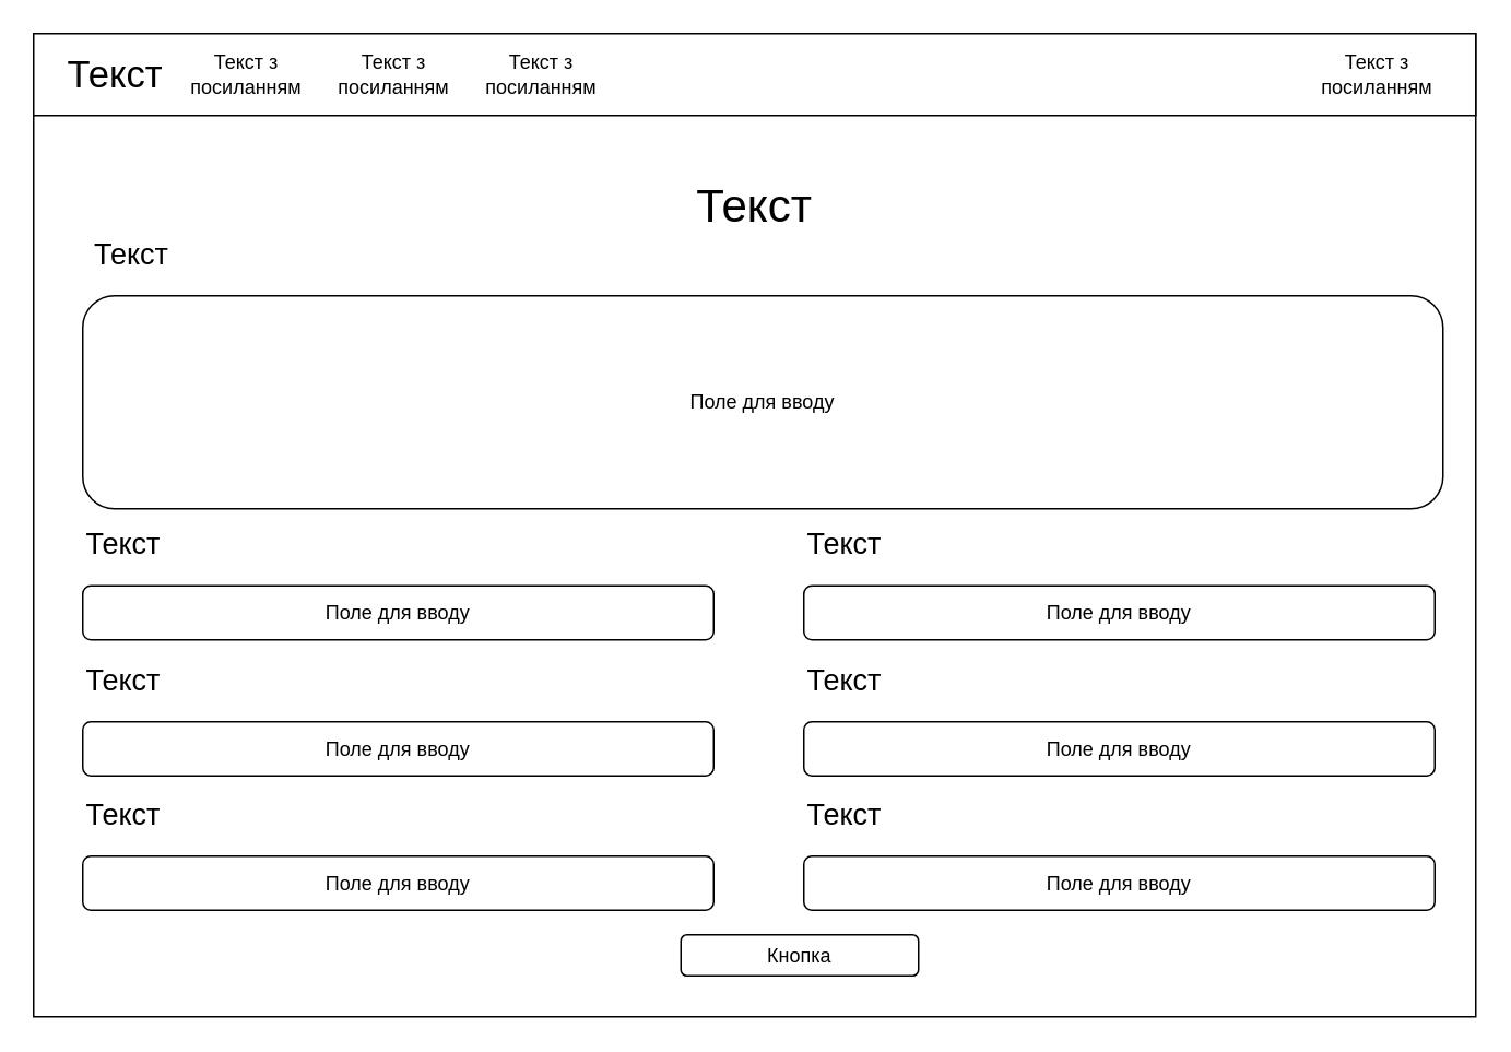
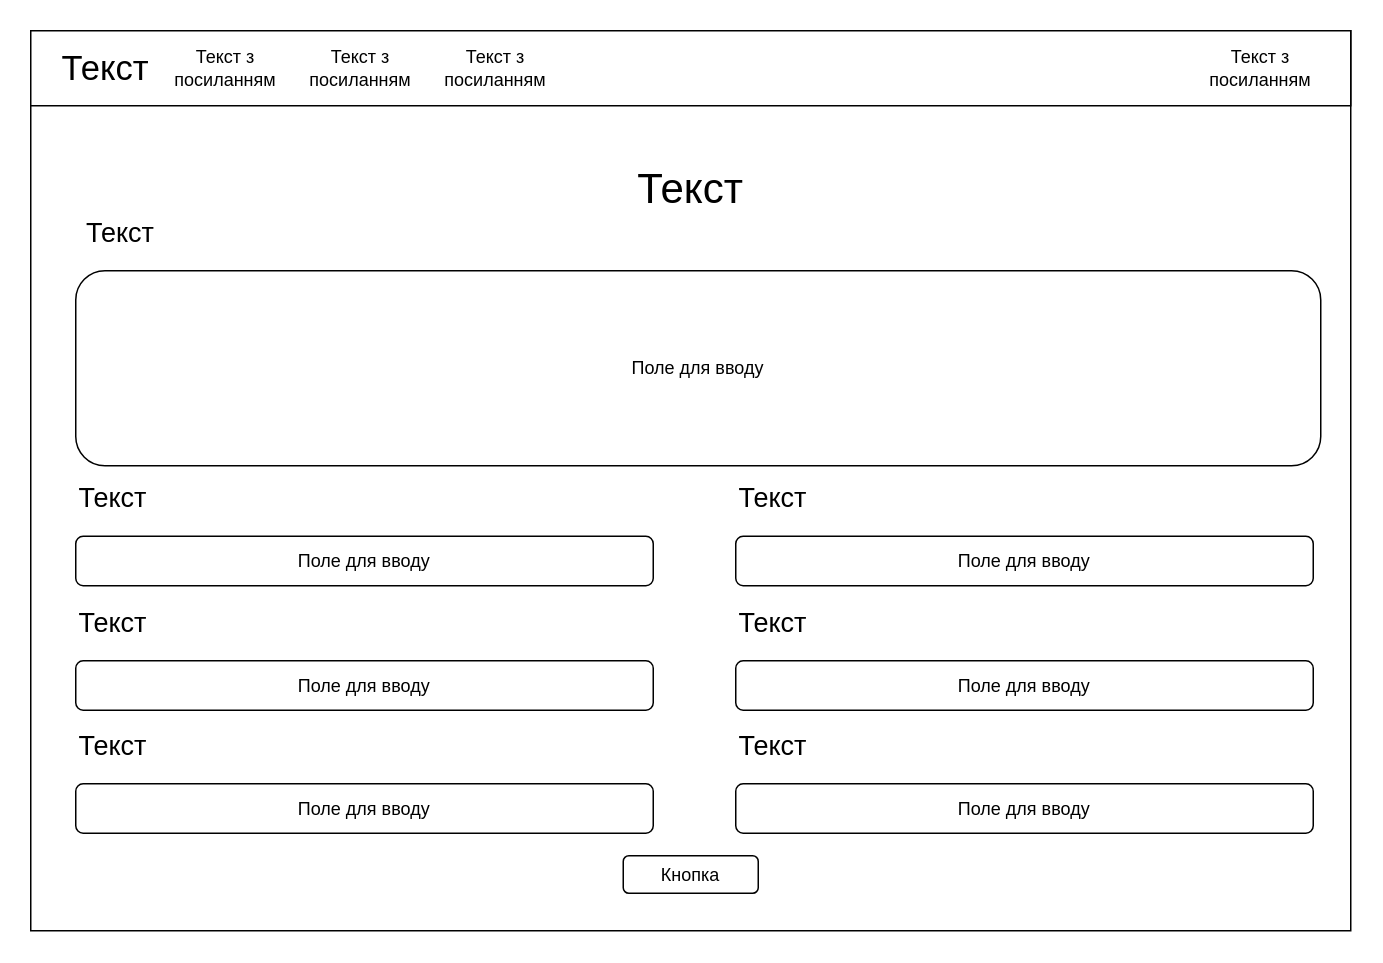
  <mxCell id="0" />
  <mxCell id="1" parent="0" />
  <mxCell id="2" value="" style="rounded=0;whiteSpace=wrap;html=1;" vertex="1" parent="1"><mxGeometry x="20" y="20" width="880" height="600" as="geometry" /></mxCell>
  <mxCell id="3" value="" style="rounded=0;whiteSpace=wrap;html=1;" vertex="1" parent="1"><mxGeometry x="20" y="20" width="880" height="50" as="geometry" /></mxCell>
  <mxCell id="4" value="Текст з посиланням" style="text;html=1;align=center;verticalAlign=middle;whiteSpace=wrap;rounded=0;" vertex="1" parent="1"><mxGeometry x="810" y="30" width="60" height="30" as="geometry" /></mxCell>
  <mxCell id="5" value="Текст" style="text;html=1;align=center;verticalAlign=middle;whiteSpace=wrap;rounded=0;fontSize=23;" vertex="1" parent="1"><mxGeometry x="40" y="30" width="60" height="30" as="geometry" /></mxCell>
  <mxCell id="6" value="Текст з посиланням" style="text;html=1;align=center;verticalAlign=middle;whiteSpace=wrap;rounded=0;" vertex="1" parent="1"><mxGeometry x="120" y="30" width="60" height="30" as="geometry" /></mxCell>
  <mxCell id="7" value="Текст з посиланням" style="text;html=1;align=center;verticalAlign=middle;whiteSpace=wrap;rounded=0;" vertex="1" parent="1"><mxGeometry x="210" y="30" width="60" height="30" as="geometry" /></mxCell>
  <mxCell id="8" value="Текст з посиланням" style="text;html=1;align=center;verticalAlign=middle;whiteSpace=wrap;rounded=0;" vertex="1" parent="1"><mxGeometry x="300" y="30" width="60" height="30" as="geometry" /></mxCell>
  <mxCell id="9" value="&lt;font style=&quot;font-size: 28px;&quot;&gt;Текст&lt;/font&gt;" style="text;html=1;align=center;verticalAlign=middle;whiteSpace=wrap;rounded=0;" vertex="1" parent="1"><mxGeometry x="430" y="110" width="60" height="30" as="geometry" /></mxCell>
- <mxCell id="10" value="Кнопка" style="rounded=1;whiteSpace=wrap;html=1;" vertex="1" parent="1"><mxGeometry x="415" y="570" width="145" height="25" as="geometry" /></mxCell>
+ <mxCell id="10" value="Кнопка" style="rounded=1;whiteSpace=wrap;html=1;" vertex="1" parent="1"><mxGeometry x="415" y="570" width="90" height="25" as="geometry" /></mxCell>
  <mxCell id="11" value="Текст" style="text;html=1;align=center;verticalAlign=middle;whiteSpace=wrap;rounded=0;fontSize=18;" vertex="1" parent="1"><mxGeometry x="45" y="317" width="60" height="30" as="geometry" /></mxCell>
  <mxCell id="12" value="Поле для вводу" style="rounded=1;whiteSpace=wrap;html=1;" vertex="1" parent="1"><mxGeometry x="50" y="357" width="385" height="33" as="geometry" /></mxCell>
  <mxCell id="13" value="Текст" style="text;html=1;align=center;verticalAlign=middle;whiteSpace=wrap;rounded=0;fontSize=18;" vertex="1" parent="1"><mxGeometry x="485" y="317" width="60" height="30" as="geometry" /></mxCell>
  <mxCell id="14" value="Поле для вводу" style="rounded=1;whiteSpace=wrap;html=1;" vertex="1" parent="1"><mxGeometry x="490" y="357" width="385" height="33" as="geometry" /></mxCell>
  <mxCell id="15" value="Текст" style="text;html=1;align=center;verticalAlign=middle;whiteSpace=wrap;rounded=0;fontSize=18;" vertex="1" parent="1"><mxGeometry x="45" y="400" width="60" height="30" as="geometry" /></mxCell>
  <mxCell id="16" value="Поле для вводу" style="rounded=1;whiteSpace=wrap;html=1;" vertex="1" parent="1"><mxGeometry x="50" y="440" width="385" height="33" as="geometry" /></mxCell>
  <mxCell id="17" value="Текст" style="text;html=1;align=center;verticalAlign=middle;whiteSpace=wrap;rounded=0;fontSize=18;" vertex="1" parent="1"><mxGeometry x="485" y="400" width="60" height="30" as="geometry" /></mxCell>
  <mxCell id="18" value="Поле для вводу" style="rounded=1;whiteSpace=wrap;html=1;" vertex="1" parent="1"><mxGeometry x="490" y="440" width="385" height="33" as="geometry" /></mxCell>
  <mxCell id="19" value="Текст" style="text;html=1;align=center;verticalAlign=middle;whiteSpace=wrap;rounded=0;fontSize=18;" vertex="1" parent="1"><mxGeometry x="45" y="482" width="60" height="30" as="geometry" /></mxCell>
  <mxCell id="20" value="Поле для вводу" style="rounded=1;whiteSpace=wrap;html=1;" vertex="1" parent="1"><mxGeometry x="50" y="522" width="385" height="33" as="geometry" /></mxCell>
  <mxCell id="21" value="Текст" style="text;html=1;align=center;verticalAlign=middle;whiteSpace=wrap;rounded=0;fontSize=18;" vertex="1" parent="1"><mxGeometry x="485" y="482" width="60" height="30" as="geometry" /></mxCell>
  <mxCell id="22" value="Поле для вводу" style="rounded=1;whiteSpace=wrap;html=1;" vertex="1" parent="1"><mxGeometry x="490" y="522" width="385" height="33" as="geometry" /></mxCell>
  <mxCell id="23" value="Текст" style="text;html=1;align=center;verticalAlign=middle;whiteSpace=wrap;rounded=0;fontSize=18;" vertex="1" parent="1"><mxGeometry x="50" y="140" width="60" height="30" as="geometry" /></mxCell>
  <mxCell id="24" value="Поле для вводу" style="rounded=1;whiteSpace=wrap;html=1;" vertex="1" parent="1"><mxGeometry x="50" y="180" width="830" height="130" as="geometry" /></mxCell>
